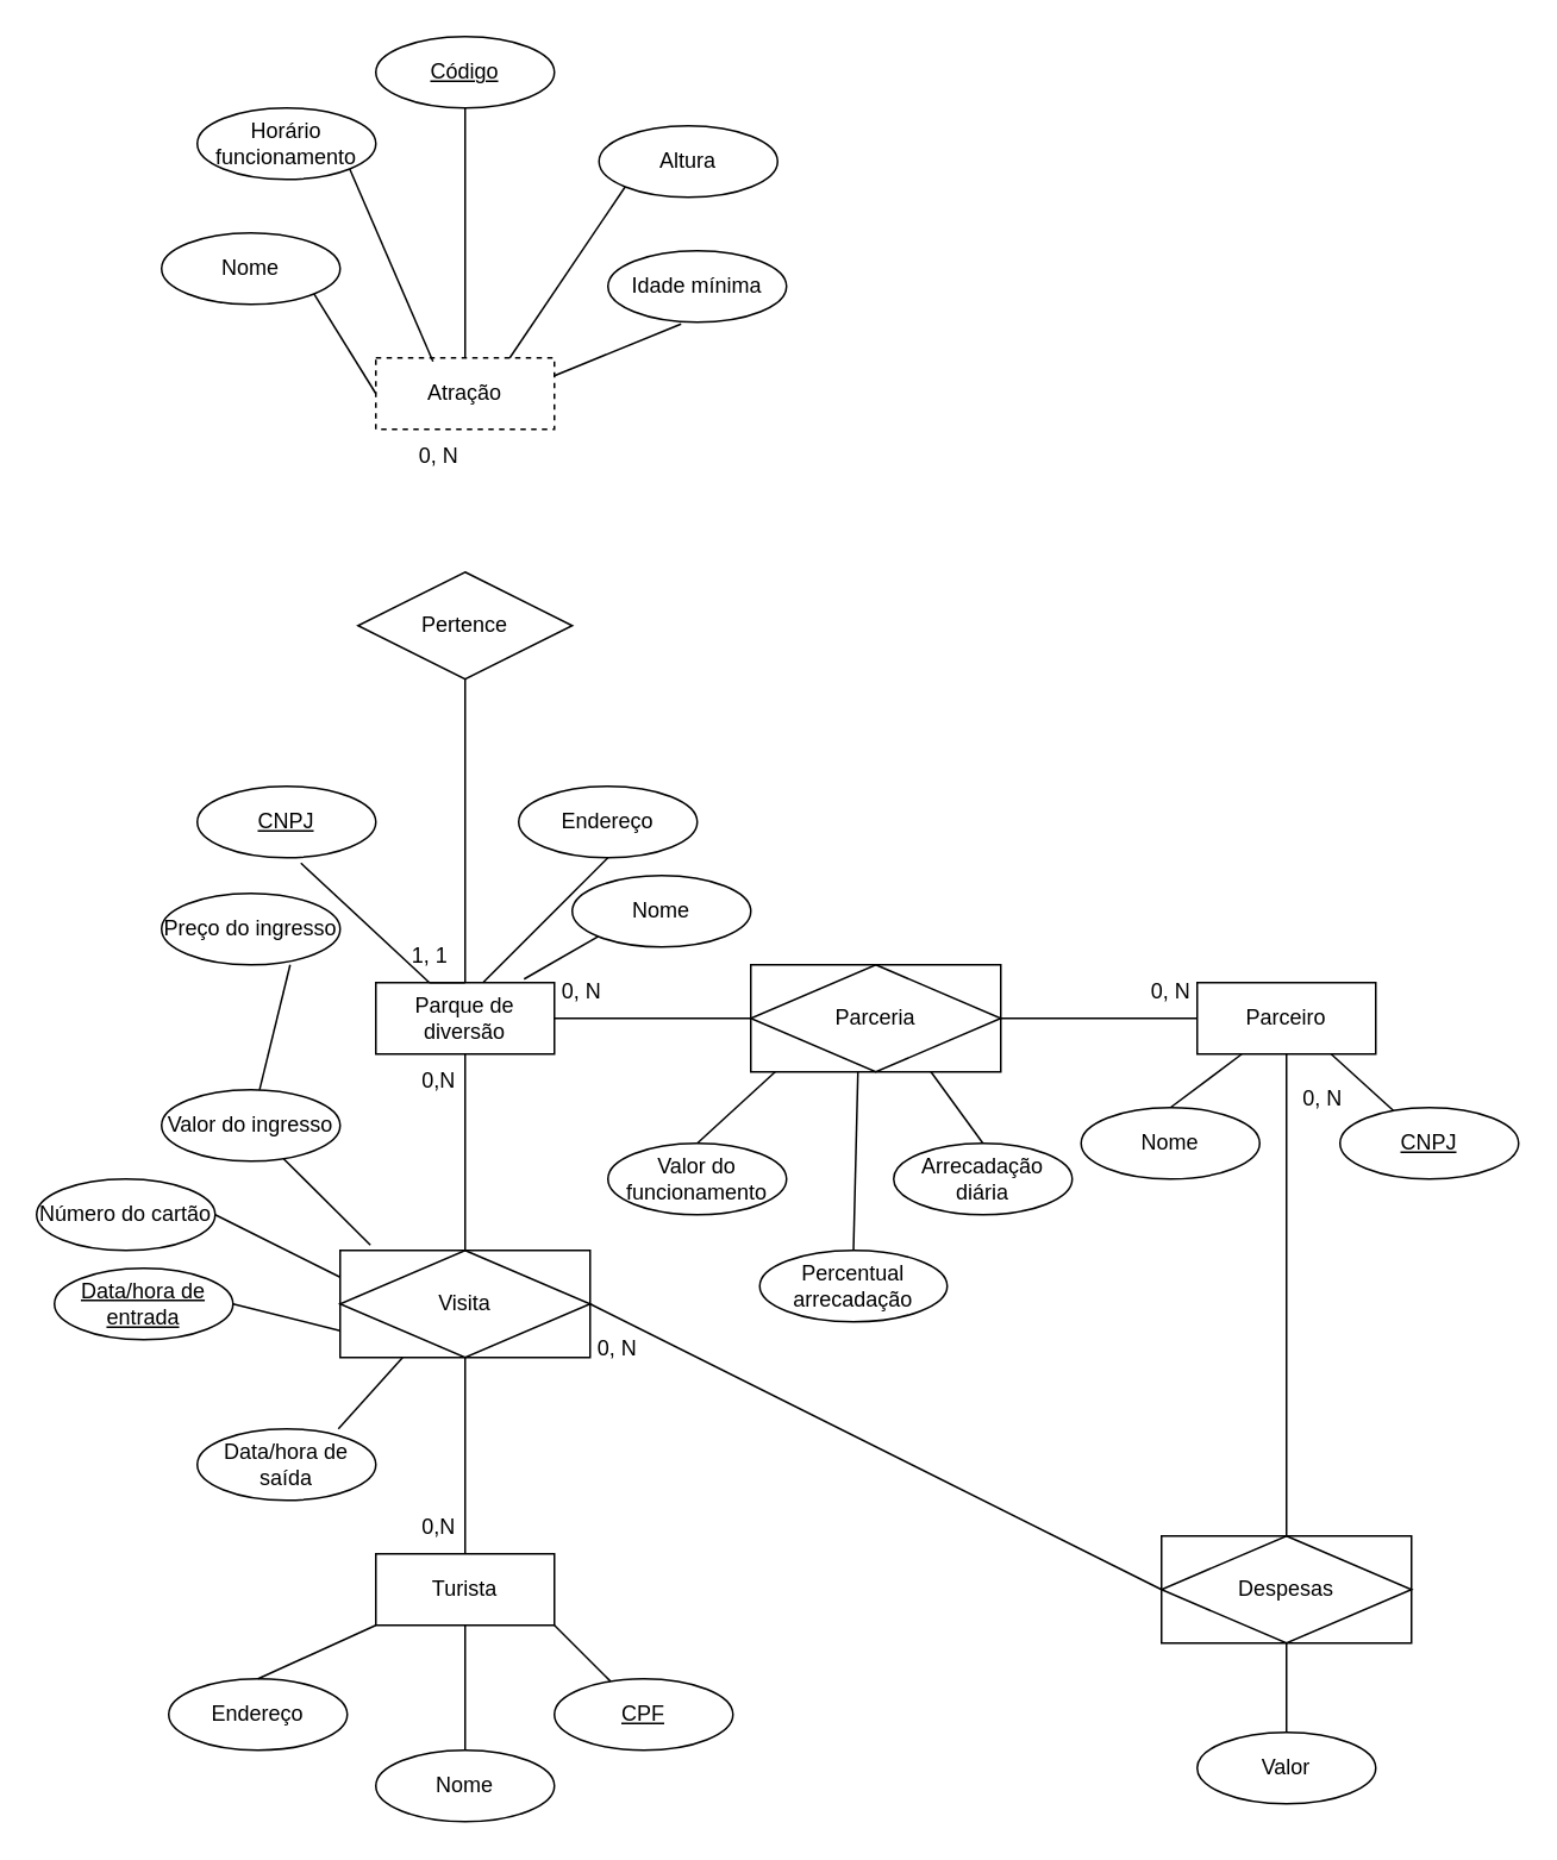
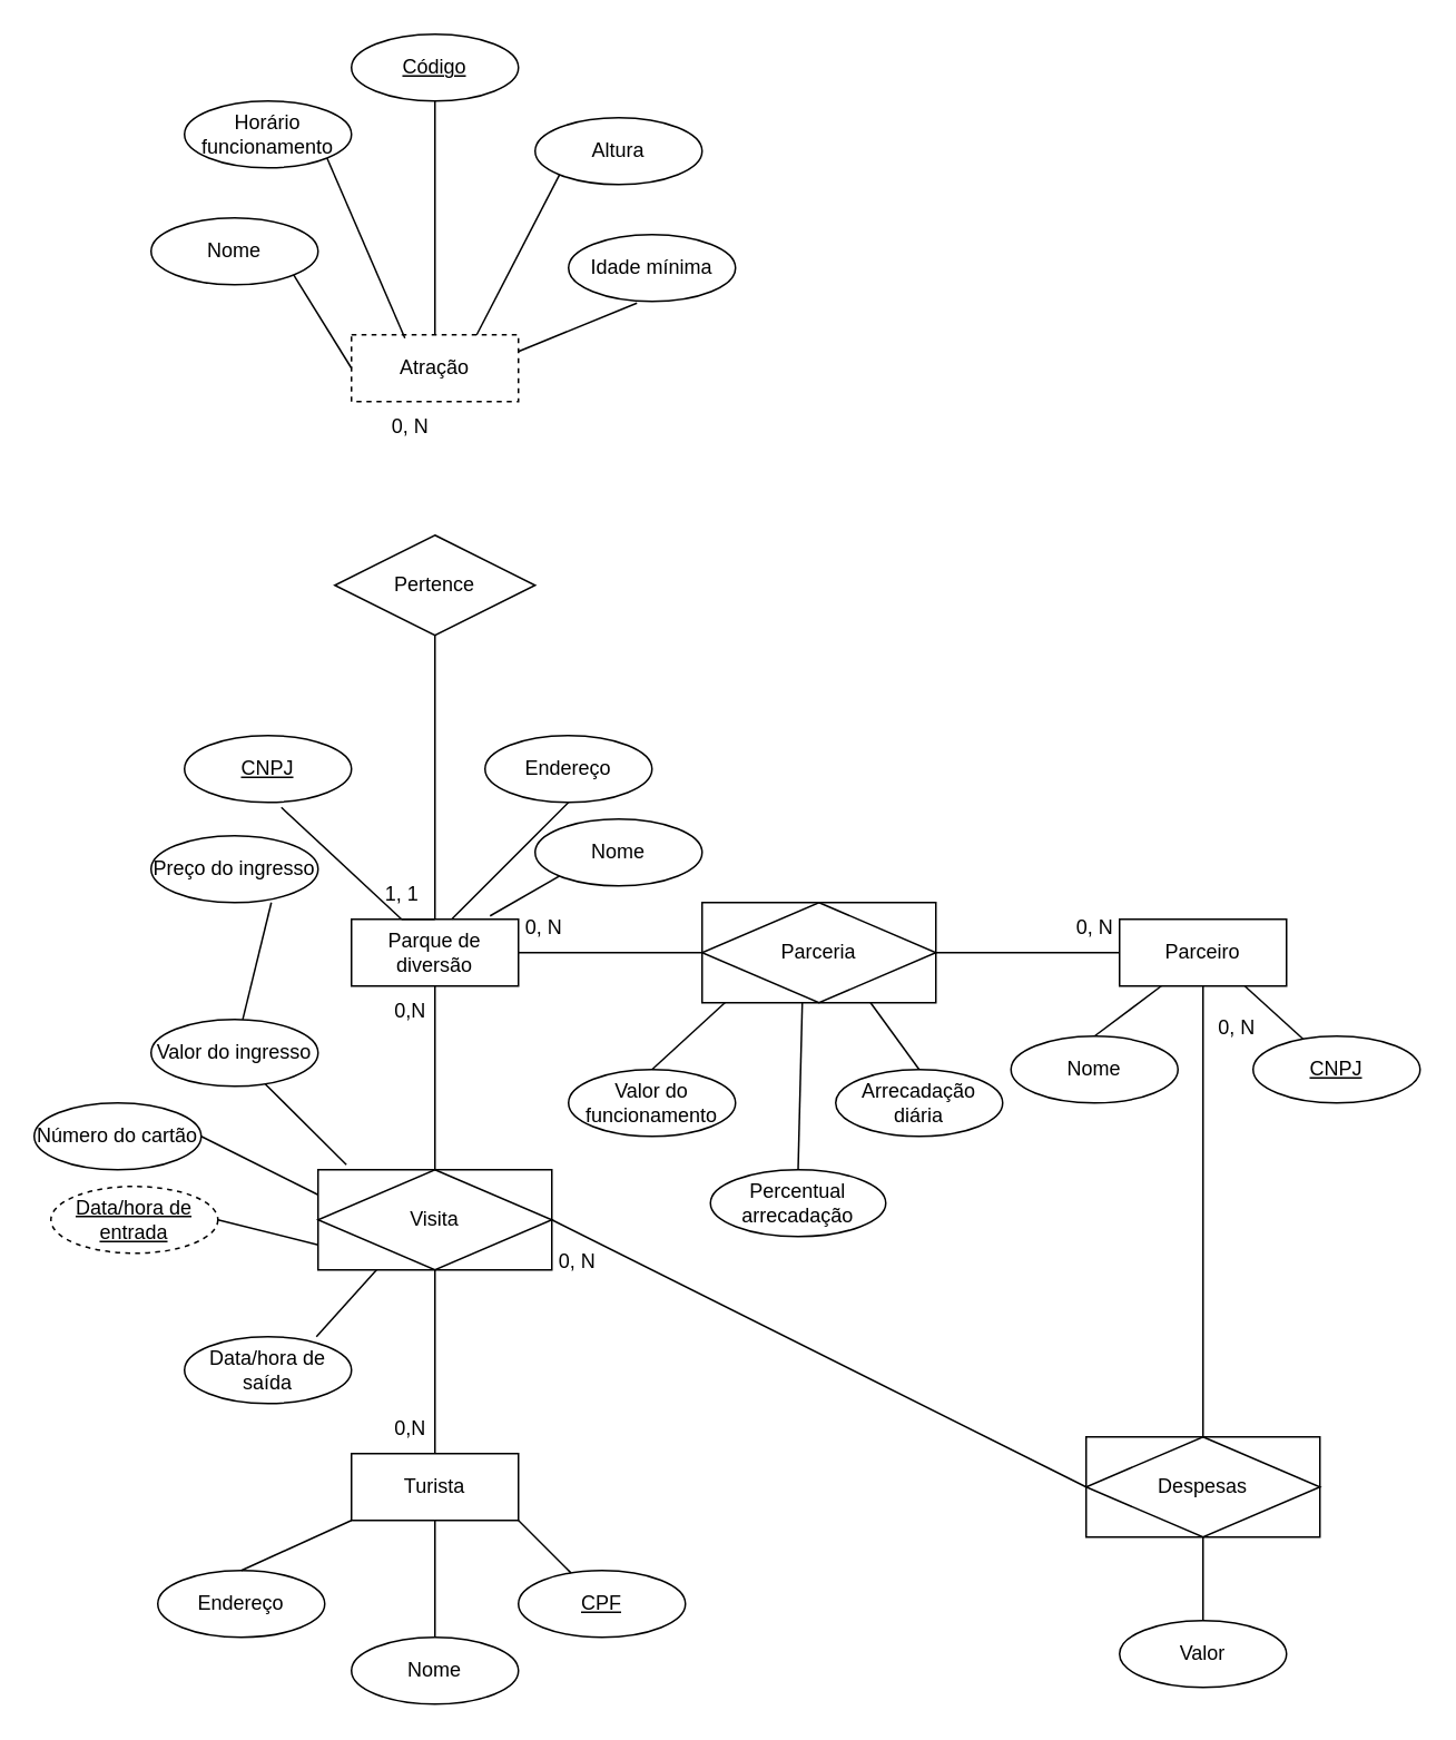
  <mxCell id="0" />
  <mxCell id="1" parent="0" />
  <mxCell id="2" value="Parque de diversão" style="whiteSpace=wrap;html=1;align=center;" vertex="1" parent="1"><mxGeometry x="210" y="550" width="100" height="40" as="geometry" /></mxCell>
  <mxCell id="3" value="Nome" style="ellipse;whiteSpace=wrap;html=1;align=center;" vertex="1" parent="1"><mxGeometry x="320" y="490" width="100" height="40" as="geometry" /></mxCell>
  <mxCell id="4" value="Preço do ingresso" style="ellipse;whiteSpace=wrap;html=1;align=center;" vertex="1" parent="1"><mxGeometry x="90" y="500" width="100" height="40" as="geometry" /></mxCell>
  <mxCell id="5" value="Endereço" style="ellipse;whiteSpace=wrap;html=1;align=center;" vertex="1" parent="1"><mxGeometry x="290" y="440" width="100" height="40" as="geometry" /></mxCell>
  <mxCell id="6" value="" style="endArrow=none;html=1;rounded=0;exitX=0.5;exitY=1;exitDx=0;exitDy=0;entryX=0.6;entryY=0;entryDx=0;entryDy=0;entryPerimeter=0;" edge="1" parent="1" source="5" target="2"><mxGeometry relative="1" as="geometry"><mxPoint x="190" y="630" as="sourcePoint" /><mxPoint x="350" y="630" as="targetPoint" /></mxGeometry></mxCell>
  <mxCell id="7" value="" style="endArrow=none;html=1;rounded=0;exitX=0.72;exitY=1;exitDx=0;exitDy=0;exitPerimeter=0;" edge="1" parent="1" source="4" target="43"><mxGeometry relative="1" as="geometry"><mxPoint x="190" y="630" as="sourcePoint" /><mxPoint x="350" y="630" as="targetPoint" /></mxGeometry></mxCell>
  <mxCell id="8" value="" style="endArrow=none;html=1;rounded=0;exitX=0;exitY=1;exitDx=0;exitDy=0;entryX=0.83;entryY=-0.05;entryDx=0;entryDy=0;entryPerimeter=0;" edge="1" parent="1" source="3" target="2"><mxGeometry relative="1" as="geometry"><mxPoint x="280" y="510" as="sourcePoint" /><mxPoint x="250.571" y="560" as="targetPoint" /></mxGeometry></mxCell>
  <mxCell id="9" value="" style="endArrow=none;html=1;rounded=0;exitX=1;exitY=0.5;exitDx=0;exitDy=0;entryX=0;entryY=0.5;entryDx=0;entryDy=0;" edge="1" parent="1" source="2" target="27"><mxGeometry relative="1" as="geometry"><mxPoint x="190" y="640" as="sourcePoint" /><mxPoint x="410" y="570" as="targetPoint" /></mxGeometry></mxCell>
  <mxCell id="10" value="Parceiro" style="whiteSpace=wrap;html=1;align=center;" vertex="1" parent="1"><mxGeometry x="670" y="550" width="100" height="40" as="geometry" /></mxCell>
  <mxCell id="11" value="" style="endArrow=none;html=1;rounded=0;exitX=1;exitY=0.5;exitDx=0;exitDy=0;entryX=0;entryY=0.5;entryDx=0;entryDy=0;" edge="1" parent="1" source="27" target="10"><mxGeometry relative="1" as="geometry"><mxPoint x="540" y="570" as="sourcePoint" /><mxPoint x="560" y="570" as="targetPoint" /></mxGeometry></mxCell>
  <mxCell id="12" value="0, N" style="text;html=1;align=center;verticalAlign=middle;resizable=0;points=[];autosize=1;strokeColor=none;fillColor=none;" vertex="1" parent="1"><mxGeometry x="630" y="540" width="50" height="30" as="geometry" /></mxCell>
  <mxCell id="13" value="0, N" style="text;html=1;align=center;verticalAlign=middle;resizable=0;points=[];autosize=1;strokeColor=none;fillColor=none;" vertex="1" parent="1"><mxGeometry x="300" y="540" width="50" height="30" as="geometry" /></mxCell>
  <mxCell id="14" value="Nome" style="ellipse;whiteSpace=wrap;html=1;align=center;" vertex="1" parent="1"><mxGeometry x="605" y="620" width="100" height="40" as="geometry" /></mxCell>
  <mxCell id="15" value="CNPJ" style="ellipse;whiteSpace=wrap;html=1;align=center;fontStyle=4;" vertex="1" parent="1"><mxGeometry x="750" y="620" width="100" height="40" as="geometry" /></mxCell>
  <mxCell id="16" value="" style="endArrow=none;html=1;rounded=0;exitX=0.5;exitY=0;exitDx=0;exitDy=0;entryX=0.25;entryY=1;entryDx=0;entryDy=0;" edge="1" parent="1" source="14" target="10"><mxGeometry relative="1" as="geometry"><mxPoint x="560" y="610" as="sourcePoint" /><mxPoint x="720" y="610" as="targetPoint" /></mxGeometry></mxCell>
  <mxCell id="17" value="" style="endArrow=none;html=1;rounded=0;entryX=0.75;entryY=1;entryDx=0;entryDy=0;" edge="1" parent="1" source="15" target="10"><mxGeometry relative="1" as="geometry"><mxPoint x="570" y="630" as="sourcePoint" /><mxPoint x="605" y="600" as="targetPoint" /></mxGeometry></mxCell>
  <mxCell id="18" value="Valor do funcionamento" style="ellipse;whiteSpace=wrap;html=1;align=center;" vertex="1" parent="1"><mxGeometry x="340" y="640" width="100" height="40" as="geometry" /></mxCell>
  <mxCell id="19" value="Percentual arrecadação" style="ellipse;whiteSpace=wrap;html=1;align=center;" vertex="1" parent="1"><mxGeometry x="425" y="700" width="105" height="40" as="geometry" /></mxCell>
  <mxCell id="20" value="Arrecadação diária" style="ellipse;whiteSpace=wrap;html=1;align=center;" vertex="1" parent="1"><mxGeometry x="500" y="640" width="100" height="40" as="geometry" /></mxCell>
  <mxCell id="21" value="" style="endArrow=none;html=1;rounded=0;exitX=0.5;exitY=0;exitDx=0;exitDy=0;entryX=0.5;entryY=1;entryDx=0;entryDy=0;" edge="1" parent="1" source="19"><mxGeometry relative="1" as="geometry"><mxPoint x="510" y="710" as="sourcePoint" /><mxPoint x="480" y="600" as="targetPoint" /></mxGeometry></mxCell>
  <mxCell id="22" value="" style="endArrow=none;html=1;rounded=0;exitX=0;exitY=1;exitDx=0;exitDy=0;entryX=0.5;entryY=0;entryDx=0;entryDy=0;" edge="1" parent="1" target="18"><mxGeometry relative="1" as="geometry"><mxPoint x="450" y="585" as="sourcePoint" /><mxPoint x="490" y="610" as="targetPoint" /></mxGeometry></mxCell>
  <mxCell id="23" value="" style="endArrow=none;html=1;rounded=0;exitX=1;exitY=1;exitDx=0;exitDy=0;entryX=0.5;entryY=0;entryDx=0;entryDy=0;" edge="1" parent="1" target="20"><mxGeometry relative="1" as="geometry"><mxPoint x="510" y="585" as="sourcePoint" /><mxPoint x="470" y="655" as="targetPoint" /></mxGeometry></mxCell>
  <mxCell id="24" value="" style="endArrow=none;html=1;rounded=0;exitX=0.5;exitY=1;exitDx=0;exitDy=0;entryX=0.5;entryY=0;entryDx=0;entryDy=0;entryPerimeter=0;" edge="1" parent="1" source="2" target="29"><mxGeometry relative="1" as="geometry"><mxPoint x="200" y="710" as="sourcePoint" /><mxPoint x="260" y="700" as="targetPoint" /></mxGeometry></mxCell>
  <mxCell id="25" value="Turista" style="whiteSpace=wrap;html=1;align=center;" vertex="1" parent="1"><mxGeometry x="210" y="870" width="100" height="40" as="geometry" /></mxCell>
  <mxCell id="26" value="" style="endArrow=none;html=1;rounded=0;exitX=0.5;exitY=1;exitDx=0;exitDy=0;entryX=0.5;entryY=0;entryDx=0;entryDy=0;" edge="1" parent="1" source="29" target="25"><mxGeometry relative="1" as="geometry"><mxPoint x="260" y="760" as="sourcePoint" /><mxPoint x="400" y="710" as="targetPoint" /></mxGeometry></mxCell>
  <mxCell id="27" value="Parceria" style="shape=associativeEntity;whiteSpace=wrap;html=1;align=center;" vertex="1" parent="1"><mxGeometry x="420" y="540" width="140" height="60" as="geometry" /></mxCell>
  <mxCell id="28" value="0,N" style="text;html=1;align=center;verticalAlign=middle;resizable=0;points=[];autosize=1;strokeColor=none;fillColor=none;" vertex="1" parent="1"><mxGeometry x="225" y="840" width="40" height="30" as="geometry" /></mxCell>
  <mxCell id="29" value="Visita" style="shape=associativeEntity;whiteSpace=wrap;html=1;align=center;" vertex="1" parent="1"><mxGeometry x="190" y="700" width="140" height="60" as="geometry" /></mxCell>
  <mxCell id="30" value="0,N" style="text;html=1;align=center;verticalAlign=middle;resizable=0;points=[];autosize=1;strokeColor=none;fillColor=none;" vertex="1" parent="1"><mxGeometry x="225" y="590" width="40" height="30" as="geometry" /></mxCell>
  <mxCell id="31" value="CNPJ" style="ellipse;whiteSpace=wrap;html=1;align=center;fontStyle=4;" vertex="1" parent="1"><mxGeometry x="110" y="440" width="100" height="40" as="geometry" /></mxCell>
  <mxCell id="32" value="" style="endArrow=none;html=1;rounded=0;exitX=0.58;exitY=1.075;exitDx=0;exitDy=0;exitPerimeter=0;" edge="1" parent="1" source="31"><mxGeometry relative="1" as="geometry"><mxPoint x="320" y="450" as="sourcePoint" /><mxPoint x="240" y="550" as="targetPoint" /></mxGeometry></mxCell>
  <mxCell id="33" value="CPF" style="ellipse;whiteSpace=wrap;html=1;align=center;fontStyle=4;" vertex="1" parent="1"><mxGeometry x="310" y="940" width="100" height="40" as="geometry" /></mxCell>
  <mxCell id="34" value="Nome" style="ellipse;whiteSpace=wrap;html=1;align=center;" vertex="1" parent="1"><mxGeometry x="210" y="980" width="100" height="40" as="geometry" /></mxCell>
  <mxCell id="35" value="Endereço" style="ellipse;whiteSpace=wrap;html=1;align=center;" vertex="1" parent="1"><mxGeometry x="94" y="940" width="100" height="40" as="geometry" /></mxCell>
  <mxCell id="36" value="" style="endArrow=none;html=1;rounded=0;exitX=0.5;exitY=0;exitDx=0;exitDy=0;entryX=0;entryY=1;entryDx=0;entryDy=0;" edge="1" parent="1" source="35" target="25"><mxGeometry relative="1" as="geometry"><mxPoint x="200" y="830" as="sourcePoint" /><mxPoint x="360" y="830" as="targetPoint" /></mxGeometry></mxCell>
  <mxCell id="37" value="" style="endArrow=none;html=1;rounded=0;exitX=0.5;exitY=0;exitDx=0;exitDy=0;entryX=0.5;entryY=1;entryDx=0;entryDy=0;" edge="1" parent="1" source="34" target="25"><mxGeometry relative="1" as="geometry"><mxPoint x="154" y="950" as="sourcePoint" /><mxPoint x="220" y="920" as="targetPoint" /></mxGeometry></mxCell>
  <mxCell id="38" value="" style="endArrow=none;html=1;rounded=0;entryX=1;entryY=1;entryDx=0;entryDy=0;" edge="1" parent="1" source="33" target="25"><mxGeometry relative="1" as="geometry"><mxPoint x="270" y="990" as="sourcePoint" /><mxPoint x="270" y="920" as="targetPoint" /></mxGeometry></mxCell>
  <mxCell id="39" value="Data/hora de saída" style="ellipse;whiteSpace=wrap;html=1;align=center;" vertex="1" parent="1"><mxGeometry x="110" y="800" width="100" height="40" as="geometry" /></mxCell>
  <mxCell id="40" value="" style="endArrow=none;html=1;rounded=0;entryX=0.25;entryY=1;entryDx=0;entryDy=0;exitX=0.79;exitY=0;exitDx=0;exitDy=0;exitPerimeter=0;" edge="1" parent="1" source="39" target="29"><mxGeometry relative="1" as="geometry"><mxPoint x="144" y="785" as="sourcePoint" /><mxPoint x="220" y="770" as="targetPoint" /></mxGeometry></mxCell>
  <mxCell id="41" value="" style="endArrow=none;html=1;rounded=0;entryX=0;entryY=0.75;entryDx=0;entryDy=0;exitX=1;exitY=0.5;exitDx=0;exitDy=0;exitPerimeter=0;" edge="1" parent="1" source="69" target="29"><mxGeometry relative="1" as="geometry"><mxPoint x="130" y="730" as="sourcePoint" /><mxPoint x="190" y="698" as="targetPoint" /></mxGeometry></mxCell>
  <mxCell id="42" value="Número do cartão" style="ellipse;whiteSpace=wrap;html=1;align=center;" vertex="1" parent="1"><mxGeometry x="20" y="660" width="100" height="40" as="geometry" /></mxCell>
  <mxCell id="43" value="Valor do ingresso" style="ellipse;whiteSpace=wrap;html=1;align=center;" vertex="1" parent="1"><mxGeometry x="90" y="610" width="100" height="40" as="geometry" /></mxCell>
  <mxCell id="44" value="" style="endArrow=none;html=1;rounded=0;exitX=1;exitY=0.5;exitDx=0;exitDy=0;entryX=0;entryY=0.25;entryDx=0;entryDy=0;" edge="1" parent="1" source="42" target="29"><mxGeometry relative="1" as="geometry"><mxPoint x="140" y="750" as="sourcePoint" /><mxPoint x="200" y="755" as="targetPoint" /></mxGeometry></mxCell>
  <mxCell id="45" value="" style="endArrow=none;html=1;rounded=0;entryX=0.121;entryY=-0.05;entryDx=0;entryDy=0;entryPerimeter=0;" edge="1" parent="1" source="43" target="29"><mxGeometry relative="1" as="geometry"><mxPoint x="130" y="690" as="sourcePoint" /><mxPoint x="200" y="725" as="targetPoint" /></mxGeometry></mxCell>
  <mxCell id="46" value="Despesas" style="shape=associativeEntity;whiteSpace=wrap;html=1;align=center;" vertex="1" parent="1"><mxGeometry x="650" y="860" width="140" height="60" as="geometry" /></mxCell>
  <mxCell id="47" value="" style="endArrow=none;html=1;rounded=0;exitX=0.5;exitY=1;exitDx=0;exitDy=0;entryX=0.5;entryY=0;entryDx=0;entryDy=0;" edge="1" parent="1" source="10" target="46"><mxGeometry relative="1" as="geometry"><mxPoint x="530" y="820" as="sourcePoint" /><mxPoint x="690" y="820" as="targetPoint" /></mxGeometry></mxCell>
  <mxCell id="48" value="Valor" style="ellipse;whiteSpace=wrap;html=1;align=center;" vertex="1" parent="1"><mxGeometry x="670" y="970" width="100" height="40" as="geometry" /></mxCell>
  <mxCell id="49" value="" style="endArrow=none;html=1;rounded=0;exitX=0.5;exitY=1;exitDx=0;exitDy=0;entryX=0.5;entryY=0;entryDx=0;entryDy=0;" edge="1" parent="1" source="46" target="48"><mxGeometry relative="1" as="geometry"><mxPoint x="530" y="830" as="sourcePoint" /><mxPoint x="690" y="830" as="targetPoint" /></mxGeometry></mxCell>
  <mxCell id="50" value="0, N" style="text;html=1;align=center;verticalAlign=middle;resizable=0;points=[];autosize=1;strokeColor=none;fillColor=none;" vertex="1" parent="1"><mxGeometry x="715" y="600" width="50" height="30" as="geometry" /></mxCell>
  <mxCell id="51" value="0, N" style="text;html=1;align=center;verticalAlign=middle;resizable=0;points=[];autosize=1;strokeColor=none;fillColor=none;" vertex="1" parent="1"><mxGeometry x="320" y="740" width="50" height="30" as="geometry" /></mxCell>
  <mxCell id="52" value="Pertence" style="shape=rhombus;perimeter=rhombusPerimeter;whiteSpace=wrap;html=1;align=center;" vertex="1" parent="1"><mxGeometry x="200" y="320" width="120" height="60" as="geometry" /></mxCell>
  <mxCell id="53" value="" style="endArrow=none;html=1;rounded=0;entryX=0.5;entryY=1;entryDx=0;entryDy=0;startArrow=none;exitX=1;exitY=1;exitDx=0;exitDy=0;exitPerimeter=0;" edge="1" parent="1" source="66" target="52"><mxGeometry relative="1" as="geometry"><mxPoint x="260" y="560" as="sourcePoint" /><mxPoint x="560" y="530" as="targetPoint" /></mxGeometry></mxCell>
  <mxCell id="54" value="Atração" style="whiteSpace=wrap;html=1;align=center;dashed=1;" vertex="1" parent="1"><mxGeometry x="210" y="200" width="100" height="40" as="geometry" /></mxCell>
  <mxCell id="55" value="Nome" style="ellipse;whiteSpace=wrap;html=1;align=center;" vertex="1" parent="1"><mxGeometry x="90" y="130" width="100" height="40" as="geometry" /></mxCell>
  <mxCell id="56" value="Horário funcionamento" style="ellipse;whiteSpace=wrap;html=1;align=center;" vertex="1" parent="1"><mxGeometry x="110" y="60" width="100" height="40" as="geometry" /></mxCell>
- <mxCell id="57" value="Altura" style="ellipse;whiteSpace=wrap;html=1;align=center;" vertex="1" parent="1"><mxGeometry x="335" y="70" width="100" height="40" as="geometry" /></mxCell>
+ <mxCell id="57" value="Altura" style="ellipse;whiteSpace=wrap;html=1;align=center;" vertex="1" parent="1"><mxGeometry x="320" y="70" width="100" height="40" as="geometry" /></mxCell>
  <mxCell id="58" value="Idade mínima" style="ellipse;whiteSpace=wrap;html=1;align=center;" vertex="1" parent="1"><mxGeometry x="340" y="140" width="100" height="40" as="geometry" /></mxCell>
  <mxCell id="59" value="" style="endArrow=none;html=1;rounded=0;exitX=1;exitY=1;exitDx=0;exitDy=0;entryX=0;entryY=0.5;entryDx=0;entryDy=0;" edge="1" parent="1" source="55" target="54"><mxGeometry relative="1" as="geometry"><mxPoint x="400" y="230" as="sourcePoint" /><mxPoint x="560" y="230" as="targetPoint" /></mxGeometry></mxCell>
  <mxCell id="60" value="" style="endArrow=none;html=1;rounded=0;entryX=1;entryY=0.25;entryDx=0;entryDy=0;exitX=0.41;exitY=1.025;exitDx=0;exitDy=0;exitPerimeter=0;" edge="1" parent="1" source="58" target="54"><mxGeometry relative="1" as="geometry"><mxPoint x="360" y="190" as="sourcePoint" /><mxPoint x="220" y="230" as="targetPoint" /></mxGeometry></mxCell>
  <mxCell id="61" value="Código" style="ellipse;whiteSpace=wrap;html=1;align=center;fontStyle=4;" vertex="1" parent="1"><mxGeometry x="210" y="20" width="100" height="40" as="geometry" /></mxCell>
  <mxCell id="62" value="" style="endArrow=none;html=1;rounded=0;exitX=0.5;exitY=1;exitDx=0;exitDy=0;" edge="1" parent="1" source="61" target="54"><mxGeometry relative="1" as="geometry"><mxPoint x="400" y="230" as="sourcePoint" /><mxPoint x="560" y="230" as="targetPoint" /></mxGeometry></mxCell>
  <mxCell id="63" value="" style="endArrow=none;html=1;rounded=0;exitX=0;exitY=1;exitDx=0;exitDy=0;entryX=0.75;entryY=0;entryDx=0;entryDy=0;" edge="1" parent="1" source="57" target="54"><mxGeometry relative="1" as="geometry"><mxPoint x="400" y="230" as="sourcePoint" /><mxPoint x="560" y="230" as="targetPoint" /></mxGeometry></mxCell>
  <mxCell id="64" value="" style="endArrow=none;html=1;rounded=0;exitX=1;exitY=1;exitDx=0;exitDy=0;entryX=0.32;entryY=0.05;entryDx=0;entryDy=0;entryPerimeter=0;" edge="1" parent="1" source="56" target="54"><mxGeometry relative="1" as="geometry"><mxPoint x="400" y="230" as="sourcePoint" /><mxPoint x="560" y="230" as="targetPoint" /></mxGeometry></mxCell>
  <mxCell id="65" value="0, N" style="text;html=1;align=center;verticalAlign=middle;resizable=0;points=[];autosize=1;strokeColor=none;fillColor=none;" vertex="1" parent="1"><mxGeometry x="220" y="240" width="50" height="30" as="geometry" /></mxCell>
  <mxCell id="66" value="1, 1" style="text;html=1;align=center;verticalAlign=middle;resizable=0;points=[];autosize=1;strokeColor=none;fillColor=none;" vertex="1" parent="1"><mxGeometry x="220" y="520" width="40" height="30" as="geometry" /></mxCell>
  <mxCell id="67" value="" style="endArrow=none;html=1;rounded=0;exitX=0.5;exitY=0;exitDx=0;exitDy=0;entryX=0.5;entryY=1;entryDx=0;entryDy=0;" edge="1" parent="1" source="2" target="66"><mxGeometry relative="1" as="geometry"><mxPoint x="260" y="550" as="sourcePoint" /><mxPoint x="260" y="380" as="targetPoint" /></mxGeometry></mxCell>
  <mxCell id="68" value="" style="endArrow=none;html=1;rounded=0;exitX=1;exitY=0.5;exitDx=0;exitDy=0;entryX=0;entryY=0.5;entryDx=0;entryDy=0;" edge="1" parent="1" source="29" target="46"><mxGeometry relative="1" as="geometry"><mxPoint x="400" y="820" as="sourcePoint" /><mxPoint x="560" y="820" as="targetPoint" /></mxGeometry></mxCell>
- <mxCell id="69" value="Data/hora de entrada" style="ellipse;whiteSpace=wrap;html=1;align=center;fontStyle=4;" vertex="1" parent="1"><mxGeometry x="30" y="710" width="100" height="40" as="geometry" /></mxCell>
+ <mxCell id="69" value="Data/hora de entrada" style="ellipse;whiteSpace=wrap;html=1;align=center;fontStyle=4;dashed=1;" vertex="1" parent="1"><mxGeometry x="30" y="710" width="100" height="40" as="geometry" /></mxCell>
